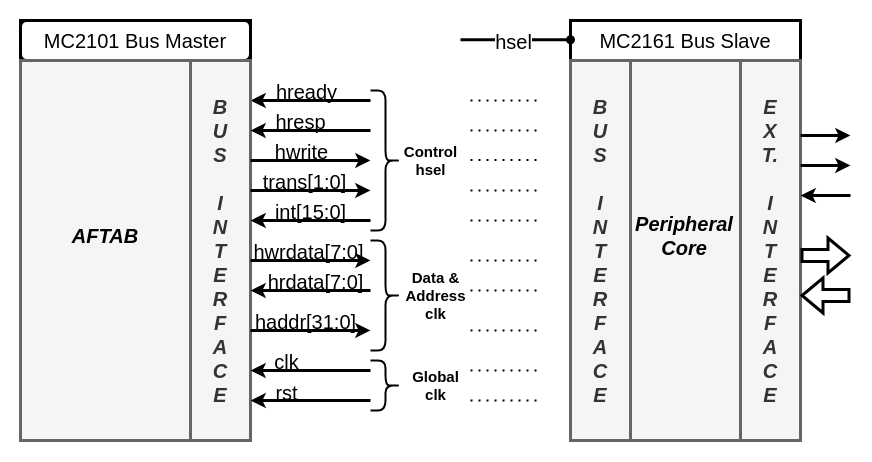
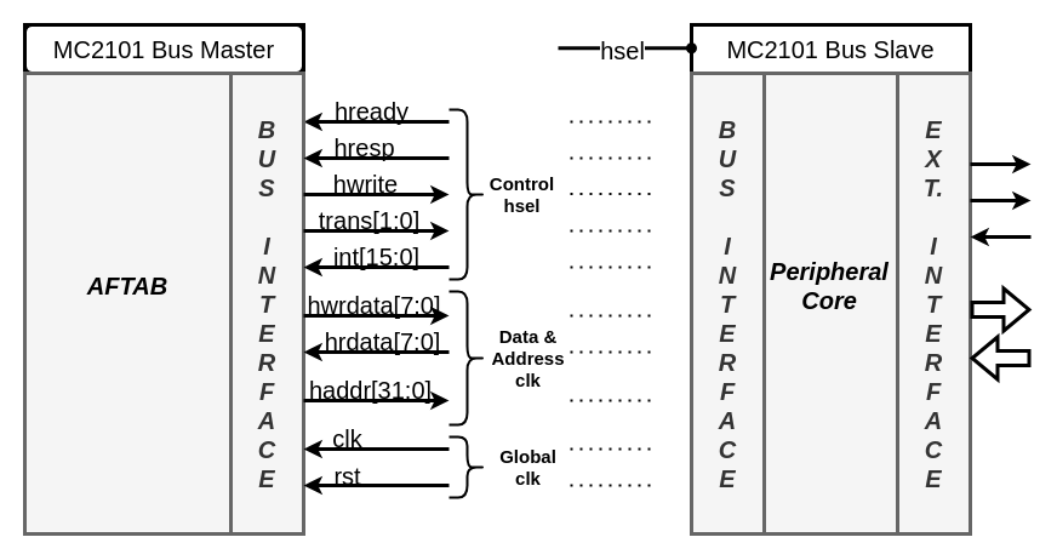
  <mxCell id="0" />
  <mxCell id="1" parent="0" />
  <mxCell id="2" value="" style="rounded=0;whiteSpace=wrap;html=1;fontSize=13;strokeWidth=3;" parent="1" vertex="1"><mxGeometry x="570" y="20" width="230" height="420" as="geometry" /></mxCell>
- <mxCell id="3" value="&lt;font style=&quot;font-size: 20px;&quot;&gt;MC2161 Bus Slave&lt;/font&gt;" style="rounded=0;whiteSpace=wrap;html=1;strokeWidth=3;fontSize=20;" parent="1" vertex="1"><mxGeometry x="570" y="20" width="230" height="40" as="geometry" /></mxCell>
+ <mxCell id="3" value="&lt;font style=&quot;font-size: 20px;&quot;&gt;MC2101 Bus Slave&lt;/font&gt;" style="rounded=0;whiteSpace=wrap;html=1;strokeWidth=3;fontSize=20;" parent="1" vertex="1"><mxGeometry x="570" y="20" width="230" height="40" as="geometry" /></mxCell>
  <mxCell id="4" value="" style="rounded=0;whiteSpace=wrap;html=1;fontSize=15;fillColor=#f5f5f5;fontColor=#333333;strokeColor=#666666;strokeWidth=3;" parent="1" vertex="1"><mxGeometry x="630" y="60" width="110" height="380" as="geometry" /></mxCell>
  <mxCell id="5" value="&lt;b style=&quot;font-size: 20px;&quot;&gt;&lt;i style=&quot;font-size: 20px;&quot;&gt;Peripheral&lt;br style=&quot;font-size: 20px;&quot;&gt;Core&lt;br style=&quot;font-size: 20px;&quot;&gt;&lt;/i&gt;&lt;/b&gt;" style="text;html=1;strokeColor=none;fillColor=none;align=center;verticalAlign=middle;whiteSpace=wrap;rounded=0;strokeWidth=3;fontSize=20;rotation=0;" parent="1" vertex="1"><mxGeometry x="654" y="220" width="60" height="30" as="geometry" /></mxCell>
  <mxCell id="6" value="&lt;b style=&quot;font-size: 20px;&quot;&gt;&lt;i style=&quot;font-size: 20px;&quot;&gt;B&lt;br style=&quot;font-size: 20px;&quot;&gt;U&lt;br style=&quot;font-size: 20px;&quot;&gt;S&lt;br style=&quot;font-size: 20px;&quot;&gt;&lt;br style=&quot;font-size: 20px;&quot;&gt;I&lt;br style=&quot;font-size: 20px;&quot;&gt;N&lt;br style=&quot;font-size: 20px;&quot;&gt;T&lt;br style=&quot;font-size: 20px;&quot;&gt;E&lt;br style=&quot;font-size: 20px;&quot;&gt;R&lt;br style=&quot;font-size: 20px;&quot;&gt;F&lt;br style=&quot;font-size: 20px;&quot;&gt;A&lt;br style=&quot;font-size: 20px;&quot;&gt;C&lt;br style=&quot;font-size: 20px;&quot;&gt;E&lt;/i&gt;&lt;/b&gt;" style="text;html=1;align=center;verticalAlign=middle;whiteSpace=wrap;rounded=0;strokeWidth=3;fontSize=20;fillColor=#f5f5f5;fontColor=#333333;strokeColor=#666666;" parent="1" vertex="1"><mxGeometry x="570" y="60" width="60" height="380" as="geometry" /></mxCell>
  <mxCell id="7" value="&lt;b style=&quot;font-size: 16px;&quot;&gt;&lt;i style=&quot;font-size: 20px;&quot;&gt;E&lt;br style=&quot;font-size: 16px;&quot;&gt;X&lt;br style=&quot;font-size: 16px;&quot;&gt;T.&lt;br style=&quot;font-size: 16px;&quot;&gt;&lt;br style=&quot;font-size: 16px;&quot;&gt;I&lt;br style=&quot;font-size: 16px;&quot;&gt;N&lt;br style=&quot;font-size: 16px;&quot;&gt;T&lt;br style=&quot;font-size: 16px;&quot;&gt;E&lt;br style=&quot;font-size: 16px;&quot;&gt;R&lt;br style=&quot;font-size: 16px;&quot;&gt;F&lt;br style=&quot;font-size: 16px;&quot;&gt;A&lt;br style=&quot;font-size: 16px;&quot;&gt;C&lt;br style=&quot;font-size: 16px;&quot;&gt;E&lt;/i&gt;&lt;/b&gt;" style="text;html=1;align=center;verticalAlign=middle;whiteSpace=wrap;rounded=0;strokeWidth=3;fontSize=16;fillColor=#f5f5f5;fontColor=#333333;strokeColor=#666666;" parent="1" vertex="1"><mxGeometry x="740" y="60" width="60" height="380" as="geometry" /></mxCell>
  <mxCell id="8" value="" style="endArrow=classic;html=1;rounded=1;shadow=0;labelBackgroundColor=#FFF2CC;sketch=0;strokeWidth=3;fontSize=13;startSize=6;jumpSize=5;" parent="1" edge="1"><mxGeometry width="50" height="50" relative="1" as="geometry"><mxPoint x="800" y="135" as="sourcePoint" /><mxPoint x="850" y="135" as="targetPoint" /></mxGeometry></mxCell>
  <mxCell id="9" value="" style="endArrow=classic;html=1;rounded=1;shadow=0;labelBackgroundColor=#FFF2CC;sketch=0;strokeWidth=3;fontSize=13;startSize=6;jumpSize=5;" parent="1" edge="1"><mxGeometry width="50" height="50" relative="1" as="geometry"><mxPoint x="800" y="165" as="sourcePoint" /><mxPoint x="850" y="165" as="targetPoint" /></mxGeometry></mxCell>
  <mxCell id="10" value="" style="endArrow=classic;html=1;rounded=1;shadow=0;labelBackgroundColor=#FFF2CC;sketch=0;strokeWidth=3;fontSize=13;startSize=6;jumpSize=5;" parent="1" edge="1"><mxGeometry width="50" height="50" relative="1" as="geometry"><mxPoint x="850" y="195" as="sourcePoint" /><mxPoint x="800" y="195" as="targetPoint" /></mxGeometry></mxCell>
  <mxCell id="11" value="" style="shape=flexArrow;endArrow=classic;html=1;rounded=0;strokeWidth=3;fontSize=15;" parent="1" edge="1"><mxGeometry width="50" height="50" relative="1" as="geometry"><mxPoint x="800" y="255" as="sourcePoint" /><mxPoint x="850" y="255" as="targetPoint" /></mxGeometry></mxCell>
  <mxCell id="12" value="" style="shape=flexArrow;endArrow=classic;html=1;rounded=0;strokeWidth=3;fontSize=15;" parent="1" edge="1"><mxGeometry width="50" height="50" relative="1" as="geometry"><mxPoint x="850" y="295" as="sourcePoint" /><mxPoint x="800" y="295" as="targetPoint" /></mxGeometry></mxCell>
  <mxCell id="13" value="" style="endArrow=oval;html=1;rounded=0;strokeWidth=3;fontSize=15;entryX=1;entryY=0.5;entryDx=0;entryDy=0;endFill=1;exitX=1;exitY=0.5;exitDx=0;exitDy=0;" parent="1" edge="1"><mxGeometry width="50" height="50" relative="1" as="geometry"><mxPoint x="460" y="39.29" as="sourcePoint" /><mxPoint x="570" y="39.29" as="targetPoint" /></mxGeometry></mxCell>
  <mxCell id="14" value="hsel" style="edgeLabel;html=1;align=center;verticalAlign=middle;resizable=0;points=[];fontSize=20;" parent="13" vertex="1" connectable="0"><mxGeometry x="-0.054" y="-1" relative="1" as="geometry"><mxPoint as="offset" /></mxGeometry></mxCell>
  <mxCell id="15" value="" style="rounded=0;whiteSpace=wrap;html=1;fontSize=13;strokeWidth=3;" vertex="1" parent="1"><mxGeometry x="20" y="20" width="230" height="420" as="geometry" /></mxCell>
  <mxCell id="16" value="" style="endArrow=classic;html=1;rounded=1;shadow=0;labelBackgroundColor=#FFF2CC;sketch=0;strokeWidth=3;fontSize=13;startSize=6;jumpSize=5;" edge="1" parent="1"><mxGeometry width="50" height="50" relative="1" as="geometry"><mxPoint x="370" y="100" as="sourcePoint" /><mxPoint x="250" y="100" as="targetPoint" /></mxGeometry></mxCell>
  <mxCell id="17" value="&lt;font style=&quot;font-size: 20px;&quot;&gt;hready&lt;/font&gt;" style="edgeLabel;html=1;align=center;verticalAlign=middle;resizable=0;points=[];fontSize=20;labelBackgroundColor=none;" vertex="1" connectable="0" parent="16"><mxGeometry x="-0.124" y="1" relative="1" as="geometry"><mxPoint x="-12" y="-11" as="offset" /></mxGeometry></mxCell>
  <mxCell id="18" value="" style="shape=curlyBracket;whiteSpace=wrap;html=1;rounded=1;fontSize=13;fillColor=#000000;rotation=-180;strokeWidth=2;" vertex="1" parent="1"><mxGeometry x="370" y="90" width="30" height="140" as="geometry" /></mxCell>
  <mxCell id="19" value="&lt;font style=&quot;font-size: 20px;&quot;&gt;MC2101 Bus Master&lt;/font&gt;" style="whiteSpace=wrap;html=1;strokeWidth=3;fontSize=20;rounded=1;" vertex="1" parent="1"><mxGeometry x="20" y="20" width="230" height="40" as="geometry" /></mxCell>
  <mxCell id="20" value="" style="rounded=0;whiteSpace=wrap;html=1;fontSize=15;fillColor=#f5f5f5;fontColor=#333333;strokeColor=#666666;strokeWidth=3;" vertex="1" parent="1"><mxGeometry x="20" y="60" width="170" height="380" as="geometry" /></mxCell>
  <mxCell id="21" value="&lt;b style=&quot;font-size: 20px;&quot;&gt;&lt;i style=&quot;font-size: 20px;&quot;&gt;AFTAB&lt;/i&gt;&lt;/b&gt;" style="text;html=1;strokeColor=none;fillColor=none;align=center;verticalAlign=middle;whiteSpace=wrap;rounded=0;strokeWidth=3;fontSize=20;rotation=0;" vertex="1" parent="1"><mxGeometry x="75" y="220" width="60" height="30" as="geometry" /></mxCell>
  <mxCell id="22" value="&lt;b style=&quot;font-size: 20px;&quot;&gt;&lt;i style=&quot;font-size: 20px;&quot;&gt;B&lt;br style=&quot;font-size: 20px;&quot;&gt;U&lt;br style=&quot;font-size: 20px;&quot;&gt;S&lt;br style=&quot;font-size: 20px;&quot;&gt;&lt;br style=&quot;font-size: 20px;&quot;&gt;I&lt;br style=&quot;font-size: 20px;&quot;&gt;N&lt;br style=&quot;font-size: 20px;&quot;&gt;T&lt;br style=&quot;font-size: 20px;&quot;&gt;E&lt;br style=&quot;font-size: 20px;&quot;&gt;R&lt;br style=&quot;font-size: 20px;&quot;&gt;F&lt;br style=&quot;font-size: 20px;&quot;&gt;A&lt;br style=&quot;font-size: 20px;&quot;&gt;C&lt;br style=&quot;font-size: 20px;&quot;&gt;E&lt;/i&gt;&lt;/b&gt;" style="text;html=1;align=center;verticalAlign=middle;whiteSpace=wrap;rounded=0;strokeWidth=3;fontSize=20;fillColor=#f5f5f5;fontColor=#333333;strokeColor=#666666;" vertex="1" parent="1"><mxGeometry x="190" y="60" width="60" height="380" as="geometry" /></mxCell>
  <mxCell id="23" value="" style="endArrow=classic;html=1;rounded=1;shadow=0;labelBackgroundColor=#FFF2CC;sketch=0;strokeWidth=3;fontSize=13;startSize=6;jumpSize=5;" edge="1" parent="1"><mxGeometry width="50" height="50" relative="1" as="geometry"><mxPoint x="370" y="130" as="sourcePoint" /><mxPoint x="250" y="130" as="targetPoint" /></mxGeometry></mxCell>
  <mxCell id="24" value="&lt;font style=&quot;font-size: 20px;&quot;&gt;hresp&lt;/font&gt;" style="edgeLabel;html=1;align=center;verticalAlign=middle;resizable=0;points=[];fontSize=20;labelBackgroundColor=none;" vertex="1" connectable="0" parent="23"><mxGeometry x="-0.124" y="1" relative="1" as="geometry"><mxPoint x="-18" y="-11" as="offset" /></mxGeometry></mxCell>
  <mxCell id="25" value="" style="endArrow=classic;html=1;rounded=1;shadow=0;labelBackgroundColor=#FFF2CC;sketch=0;strokeWidth=3;fontSize=13;startSize=6;jumpSize=5;" edge="1" parent="1"><mxGeometry width="50" height="50" relative="1" as="geometry"><mxPoint x="250" y="160" as="sourcePoint" /><mxPoint x="370" y="160" as="targetPoint" /></mxGeometry></mxCell>
  <mxCell id="26" value="&lt;font style=&quot;font-size: 20px;&quot;&gt;hwrite&lt;/font&gt;" style="edgeLabel;html=1;align=center;verticalAlign=middle;resizable=0;points=[];fontSize=20;labelBackgroundColor=none;" vertex="1" connectable="0" parent="25"><mxGeometry x="-0.124" y="1" relative="1" as="geometry"><mxPoint x="-3" y="-9" as="offset" /></mxGeometry></mxCell>
  <mxCell id="27" value="" style="endArrow=classic;html=1;rounded=1;shadow=0;labelBackgroundColor=#FFF2CC;sketch=0;strokeWidth=3;fontSize=13;startSize=6;jumpSize=5;" edge="1" parent="1"><mxGeometry width="50" height="50" relative="1" as="geometry"><mxPoint x="250" y="190" as="sourcePoint" /><mxPoint x="370" y="190" as="targetPoint" /></mxGeometry></mxCell>
  <mxCell id="28" value="&lt;font style=&quot;font-size: 20px;&quot;&gt;trans[1:0]&lt;/font&gt;" style="edgeLabel;html=1;align=center;verticalAlign=middle;resizable=0;points=[];fontSize=20;labelBackgroundColor=none;" vertex="1" connectable="0" parent="27"><mxGeometry x="-0.124" y="1" relative="1" as="geometry"><mxPoint y="-9" as="offset" /></mxGeometry></mxCell>
  <mxCell id="29" value="" style="endArrow=classic;html=1;rounded=1;shadow=0;labelBackgroundColor=#FFF2CC;sketch=0;strokeWidth=3;fontSize=13;startSize=6;jumpSize=5;" edge="1" parent="1"><mxGeometry width="50" height="50" relative="1" as="geometry"><mxPoint x="250" y="260" as="sourcePoint" /><mxPoint x="370" y="260" as="targetPoint" /></mxGeometry></mxCell>
  <mxCell id="30" value="&lt;font style=&quot;font-size: 20px;&quot;&gt;hwrdata[7:0]&lt;/font&gt;" style="edgeLabel;html=1;align=center;verticalAlign=middle;resizable=0;points=[];fontSize=20;labelBackgroundColor=none;" vertex="1" connectable="0" parent="29"><mxGeometry x="-0.124" y="1" relative="1" as="geometry"><mxPoint x="4" y="-9" as="offset" /></mxGeometry></mxCell>
  <mxCell id="31" value="" style="endArrow=classic;html=1;rounded=1;shadow=0;labelBackgroundColor=#FFF2CC;sketch=0;strokeWidth=3;fontSize=13;startSize=6;jumpSize=5;" edge="1" parent="1"><mxGeometry width="50" height="50" relative="1" as="geometry"><mxPoint x="370" y="290" as="sourcePoint" /><mxPoint x="250" y="290" as="targetPoint" /></mxGeometry></mxCell>
  <mxCell id="32" value="&lt;font style=&quot;font-size: 20px;&quot;&gt;hrdata[7:0]&lt;/font&gt;" style="edgeLabel;html=1;align=center;verticalAlign=middle;resizable=0;points=[];fontSize=20;labelBackgroundColor=none;" vertex="1" connectable="0" parent="31"><mxGeometry x="-0.124" y="1" relative="1" as="geometry"><mxPoint x="-3" y="-11" as="offset" /></mxGeometry></mxCell>
  <mxCell id="33" value="" style="endArrow=classic;html=1;rounded=1;shadow=0;labelBackgroundColor=#FFF2CC;sketch=0;strokeWidth=3;fontSize=13;startSize=6;jumpSize=5;" edge="1" parent="1"><mxGeometry width="50" height="50" relative="1" as="geometry"><mxPoint x="250" y="330" as="sourcePoint" /><mxPoint x="370" y="330" as="targetPoint" /></mxGeometry></mxCell>
  <mxCell id="34" value="&lt;font style=&quot;font-size: 20px;&quot;&gt;haddr[31:0]&lt;/font&gt;" style="edgeLabel;html=1;align=center;verticalAlign=middle;resizable=0;points=[];fontSize=20;labelBackgroundColor=none;" vertex="1" connectable="0" parent="33"><mxGeometry x="-0.124" y="1" relative="1" as="geometry"><mxPoint x="1" y="-9" as="offset" /></mxGeometry></mxCell>
  <mxCell id="35" value="" style="endArrow=classic;html=1;rounded=1;shadow=0;labelBackgroundColor=#FFF2CC;sketch=0;strokeWidth=3;fontSize=13;startSize=6;jumpSize=5;" edge="1" parent="1"><mxGeometry width="50" height="50" relative="1" as="geometry"><mxPoint x="370" y="220" as="sourcePoint" /><mxPoint x="250" y="220" as="targetPoint" /></mxGeometry></mxCell>
  <mxCell id="36" value="&lt;font style=&quot;font-size: 20px;&quot;&gt;int[15:0]&lt;/font&gt;" style="edgeLabel;html=1;align=center;verticalAlign=middle;resizable=0;points=[];fontSize=20;labelBackgroundColor=none;" vertex="1" connectable="0" parent="35"><mxGeometry x="-0.124" y="1" relative="1" as="geometry"><mxPoint x="-8" y="-11" as="offset" /></mxGeometry></mxCell>
  <mxCell id="37" value="" style="endArrow=classic;html=1;rounded=1;shadow=0;labelBackgroundColor=#FFF2CC;sketch=0;strokeWidth=3;fontSize=13;startSize=6;jumpSize=5;" edge="1" parent="1"><mxGeometry width="50" height="50" relative="1" as="geometry"><mxPoint x="370" y="370" as="sourcePoint" /><mxPoint x="250" y="370" as="targetPoint" /></mxGeometry></mxCell>
  <mxCell id="38" value="&lt;font style=&quot;font-size: 20px;&quot;&gt;clk&lt;/font&gt;" style="edgeLabel;html=1;align=center;verticalAlign=middle;resizable=0;points=[];fontSize=20;labelBackgroundColor=none;" vertex="1" connectable="0" parent="37"><mxGeometry x="-0.124" y="1" relative="1" as="geometry"><mxPoint x="-32" y="-11" as="offset" /></mxGeometry></mxCell>
  <mxCell id="39" value="" style="endArrow=classic;html=1;rounded=1;shadow=0;labelBackgroundColor=#FFF2CC;sketch=0;strokeWidth=3;fontSize=13;startSize=6;jumpSize=5;" edge="1" parent="1"><mxGeometry width="50" height="50" relative="1" as="geometry"><mxPoint x="370" y="400" as="sourcePoint" /><mxPoint x="250" y="400" as="targetPoint" /></mxGeometry></mxCell>
  <mxCell id="40" value="&lt;font style=&quot;font-size: 20px;&quot;&gt;rst&lt;/font&gt;" style="edgeLabel;html=1;align=center;verticalAlign=middle;resizable=0;points=[];fontSize=20;labelBackgroundColor=none;" vertex="1" connectable="0" parent="39"><mxGeometry x="-0.124" y="1" relative="1" as="geometry"><mxPoint x="-32" y="-10" as="offset" /></mxGeometry></mxCell>
  <mxCell id="41" value="" style="shape=curlyBracket;whiteSpace=wrap;html=1;rounded=1;fontSize=13;fillColor=#000000;rotation=-180;strokeWidth=2;" vertex="1" parent="1"><mxGeometry x="370" y="360" width="30" height="50" as="geometry" /></mxCell>
  <mxCell id="42" value="" style="shape=curlyBracket;whiteSpace=wrap;html=1;rounded=1;fontSize=13;fillColor=#000000;rotation=-180;strokeWidth=2;" vertex="1" parent="1"><mxGeometry x="370" y="240" width="30" height="110" as="geometry" /></mxCell>
  <mxCell id="43" value="Control&lt;br style=&quot;font-size: 15px;&quot;&gt;hsel" style="text;html=1;align=center;verticalAlign=middle;resizable=0;points=[];autosize=1;strokeColor=none;fillColor=none;fontSize=15;fontStyle=1" vertex="1" parent="1"><mxGeometry x="390" y="135" width="80" height="50" as="geometry" /></mxCell>
  <mxCell id="44" value="Data &amp;amp;&lt;br&gt;Address&lt;br&gt;clk" style="text;html=1;align=center;verticalAlign=middle;resizable=0;points=[];autosize=1;strokeColor=none;fillColor=none;fontSize=15;fontStyle=1" vertex="1" parent="1"><mxGeometry x="395" y="260" width="80" height="70" as="geometry" /></mxCell>
  <mxCell id="45" value="Global&lt;br&gt;clk" style="text;html=1;align=center;verticalAlign=middle;resizable=0;points=[];autosize=1;strokeColor=none;fillColor=none;fontSize=15;fontStyle=1" vertex="1" parent="1"><mxGeometry x="395" y="360" width="80" height="50" as="geometry" /></mxCell>
  <mxCell id="46" value="" style="endArrow=none;dashed=1;html=1;dashPattern=1 3;strokeWidth=2;rounded=0;fontSize=20;" edge="1" parent="1"><mxGeometry width="50" height="50" relative="1" as="geometry"><mxPoint x="470" y="100" as="sourcePoint" /><mxPoint x="540" y="100" as="targetPoint" /></mxGeometry></mxCell>
  <mxCell id="47" value="" style="endArrow=none;dashed=1;html=1;dashPattern=1 3;strokeWidth=2;rounded=0;fontSize=20;" edge="1" parent="1"><mxGeometry width="50" height="50" relative="1" as="geometry"><mxPoint x="470" y="130" as="sourcePoint" /><mxPoint x="540" y="130" as="targetPoint" /></mxGeometry></mxCell>
  <mxCell id="48" value="" style="endArrow=none;dashed=1;html=1;dashPattern=1 3;strokeWidth=2;rounded=0;fontSize=20;" edge="1" parent="1"><mxGeometry width="50" height="50" relative="1" as="geometry"><mxPoint x="470" y="159.41" as="sourcePoint" /><mxPoint x="540" y="159.41" as="targetPoint" /></mxGeometry></mxCell>
  <mxCell id="49" value="" style="endArrow=none;dashed=1;html=1;dashPattern=1 3;strokeWidth=2;rounded=0;fontSize=20;" edge="1" parent="1"><mxGeometry width="50" height="50" relative="1" as="geometry"><mxPoint x="470" y="190" as="sourcePoint" /><mxPoint x="540" y="190" as="targetPoint" /></mxGeometry></mxCell>
  <mxCell id="50" value="" style="endArrow=none;dashed=1;html=1;dashPattern=1 3;strokeWidth=2;rounded=0;fontSize=20;" edge="1" parent="1"><mxGeometry width="50" height="50" relative="1" as="geometry"><mxPoint x="470" y="220" as="sourcePoint" /><mxPoint x="540" y="220" as="targetPoint" /></mxGeometry></mxCell>
  <mxCell id="51" value="" style="endArrow=none;dashed=1;html=1;dashPattern=1 3;strokeWidth=2;rounded=0;fontSize=20;" edge="1" parent="1"><mxGeometry width="50" height="50" relative="1" as="geometry"><mxPoint x="470" y="260" as="sourcePoint" /><mxPoint x="540" y="260" as="targetPoint" /></mxGeometry></mxCell>
  <mxCell id="52" value="" style="endArrow=none;dashed=1;html=1;dashPattern=1 3;strokeWidth=2;rounded=0;fontSize=20;" edge="1" parent="1"><mxGeometry width="50" height="50" relative="1" as="geometry"><mxPoint x="470" y="290" as="sourcePoint" /><mxPoint x="540" y="290" as="targetPoint" /></mxGeometry></mxCell>
  <mxCell id="53" value="" style="endArrow=none;dashed=1;html=1;dashPattern=1 3;strokeWidth=2;rounded=0;fontSize=20;" edge="1" parent="1"><mxGeometry width="50" height="50" relative="1" as="geometry"><mxPoint x="470" y="330" as="sourcePoint" /><mxPoint x="540" y="330" as="targetPoint" /></mxGeometry></mxCell>
  <mxCell id="54" value="" style="endArrow=none;dashed=1;html=1;dashPattern=1 3;strokeWidth=2;rounded=0;fontSize=20;" edge="1" parent="1"><mxGeometry width="50" height="50" relative="1" as="geometry"><mxPoint x="470" y="370" as="sourcePoint" /><mxPoint x="540" y="370" as="targetPoint" /></mxGeometry></mxCell>
  <mxCell id="55" value="" style="endArrow=none;dashed=1;html=1;dashPattern=1 3;strokeWidth=2;rounded=0;fontSize=20;" edge="1" parent="1"><mxGeometry width="50" height="50" relative="1" as="geometry"><mxPoint x="470" y="400" as="sourcePoint" /><mxPoint x="540" y="400" as="targetPoint" /></mxGeometry></mxCell>
